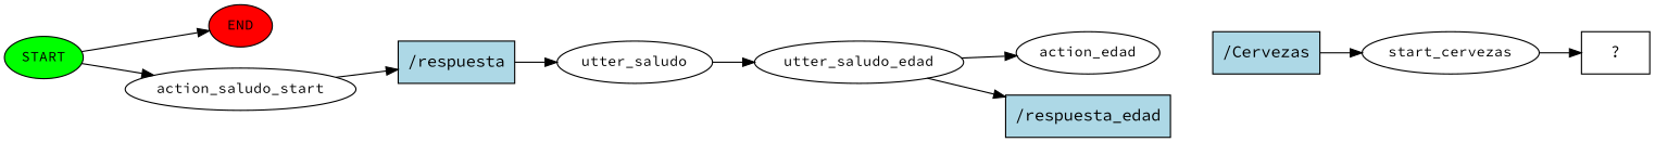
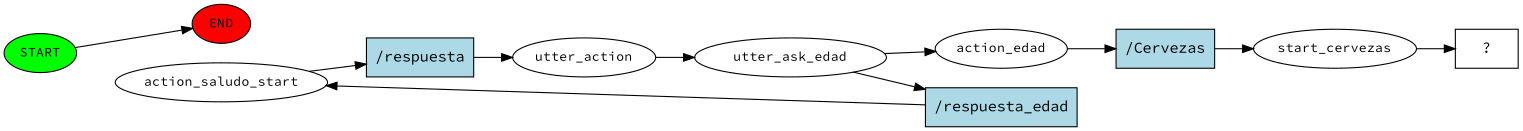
  digraph {
    fontname="Source Code Pro"
    rankdir=LR
    node [fontname="Source Code Pro" fontsize=12]
    edge [fontname="Source Code Pro"]
    n1 [fillcolor=green label=START style=filled]
    n2 [fillcolor=red label=END style=filled]
    n3 [label=action_saludo_start]
    n4 [fillcolor=lightblue label="/respuesta" shape=rect style=filled fontsize=""]
-   n5 [label=utter_saludo]
-   n6 [label=utter_saludo_edad]
+   n5 [label=utter_action]
+   n6 [label=utter_ask_edad]
    n7 [fillcolor=lightblue label="/respuesta_edad" shape=rect style=filled fontsize=""]
    n8 [label=action_edad]
    n9 [fillcolor=lightblue label="/Cervezas" shape=rect style=filled fontsize=""]
    n10 [label=start_cervezas]
    n11 [label="  ?  " shape=rect fontsize=""]
    n1 -> n2
-   n1 -> n3
+   n7 -> n3
    n3 -> n4
    n4 -> n5
    n5 -> n6
    n6 -> n7
    n6 -> n8
+   n8 -> n9
    n9 -> n10
    n10 -> n11
  }
